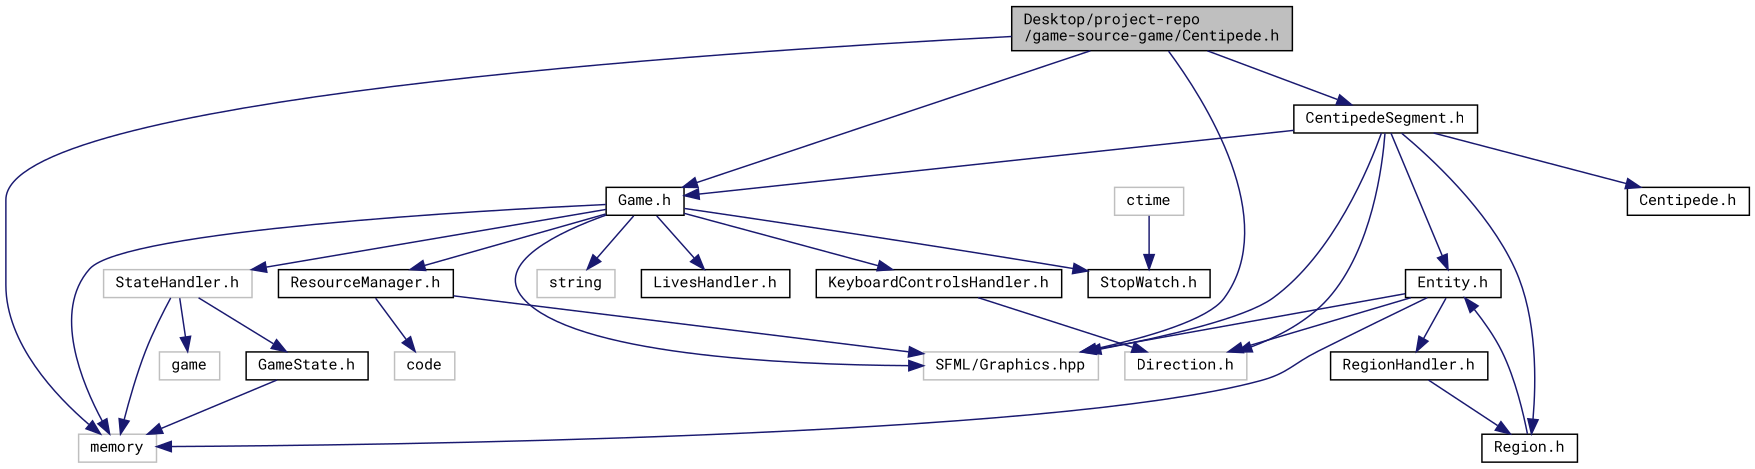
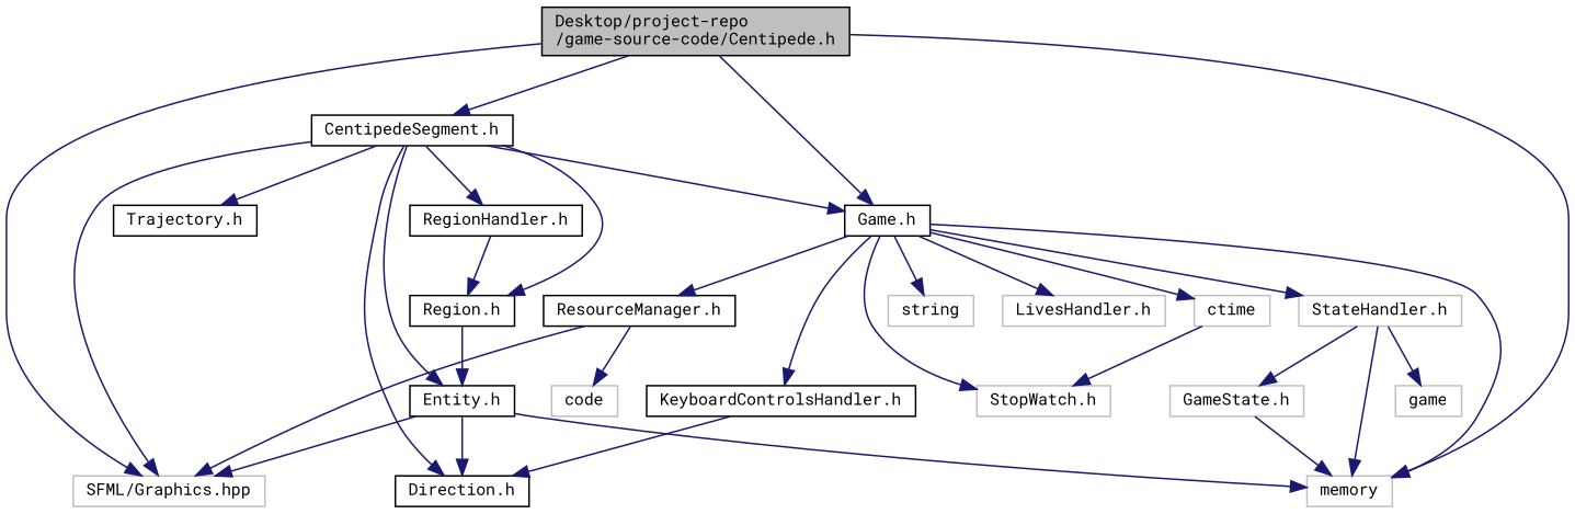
  digraph {
    fontname="Roboto Mono"
    node [color=black fillcolor=white fontname="Roboto Mono" fontsize=10 shape=record style=filled]
    edge [color=midnightblue fontname="Roboto Mono" fontsize=10 labelfontname=Helvetica labelfontsize=10 style=solid]
-   n1 [fillcolor=grey75 fontcolor=black height=0.2 label="Desktop/project-repo\l/game-source-game/Centipede.h" width=0.4]
+   n1 [fillcolor=grey75 fontcolor=black height=0.2 label="Desktop/project-repo\l/game-source-code/Centipede.h" width=0.4]
    n2 [color=grey75 height=0.2 label="SFML/Graphics.hpp" width=0.4]
    n3 [color=grey75 height=0.2 label=memory width=0.4]
    n4 [height=0.2 label="CentipedeSegment.h" width=0.4]
    n5 [height=0.2 label="Game.h" width=0.4]
-   n6 [color=grey75 height=0.2 label="Direction.h" width=0.4]
+   n6 [height=0.2 label="Direction.h" width=0.4]
    n7 [height=0.2 label="Entity.h" width=0.4]
    n8 [height=0.2 label="Region.h" width=0.4]
-   n9 [height=0.2 label="Centipede.h" width=0.4]
+   n9 [height=0.2 label="Trajectory.h" width=0.4]
    n10 [color=grey75 height=0.2 label=string width=0.4]
    n11 [height=0.2 label="KeyboardControlsHandler.h" width=0.4]
-   n12 [height=0.2 label="LivesHandler.h" width=0.4]
+   n12 [color=grey75 height=0.2 label="LivesHandler.h" width=0.4]
    n13 [height=0.2 label="ResourceManager.h" width=0.4]
    n14 [color=grey75 height=0.2 label="StateHandler.h" width=0.4]
-   n15 [height=0.2 label="StopWatch.h" width=0.4]
+   n15 [color=grey75 height=0.2 label="StopWatch.h" width=0.4]
    n16 [height=0.2 label="RegionHandler.h" width=0.4]
    n17 [color=grey75 height=0.2 label=code width=0.4]
    n18 [color=grey75 height=0.2 label=game width=0.4]
-   n19 [height=0.2 label="GameState.h" width=0.4]
+   n19 [color=grey75 height=0.2 label="GameState.h" width=0.4]
    n20 [color=grey75 height=0.2 label=ctime width=0.4]
    n1 -> n2
    n1 -> n3
    n1 -> n4
    n1 -> n5
    n4 -> n2
    n4 -> n5
    n4 -> n6
    n4 -> n7
    n4 -> n8
    n4 -> n9
-   n5 -> n2
+   n5 -> n20
    n5 -> n3
    n5 -> n10
    n5 -> n11
    n5 -> n12
    n5 -> n13
    n5 -> n14
    n5 -> n15
    n7 -> n2
    n7 -> n3
    n7 -> n6
-   n7 -> n16
+   n4 -> n16
    n8 -> n7
    n11 -> n6
    n13 -> n2
    n13 -> n17
    n14 -> n3
    n14 -> n18
    n14 -> n19
    n16 -> n8
    n19 -> n3
    n20 -> n15
  }
